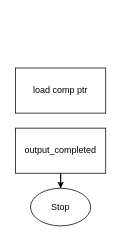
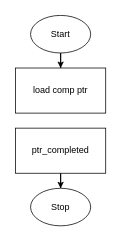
  <mxCell id="0" />
  <mxCell id="1" parent="0" />
+ <mxCell id="2" style="edgeStyle=orthogonalEdgeStyle;rounded=0;orthogonalLoop=1;jettySize=auto;html=1;entryX=0.5;entryY=0;entryDx=0;entryDy=0;" edge="1" parent="1" source="3" target="4"><mxGeometry relative="1" as="geometry" /></mxCell>
+ <mxCell id="3" value="Start" style="ellipse;whiteSpace=wrap;html=1;" vertex="1" parent="1"><mxGeometry x="40" width="80" height="50" as="geometry" y="20" /></mxCell>
  <mxCell id="4" value="load comp ptr" style="rounded=0;whiteSpace=wrap;html=1;" vertex="1" parent="1"><mxGeometry x="20" y="90" width="120" height="60" as="geometry" /></mxCell>
  <mxCell id="5" style="edgeStyle=orthogonalEdgeStyle;rounded=0;orthogonalLoop=1;jettySize=auto;html=1;" edge="1" parent="1" source="6" target="7"><mxGeometry relative="1" as="geometry" /></mxCell>
- <mxCell id="6" value="output_completed" style="rounded=0;whiteSpace=wrap;html=1;" vertex="1" parent="1"><mxGeometry x="20" y="170" width="120" height="60" as="geometry" /></mxCell>
+ <mxCell id="6" value="ptr_completed" style="rounded=0;whiteSpace=wrap;html=1;" vertex="1" parent="1"><mxGeometry x="20" y="170" width="120" height="60" as="geometry" /></mxCell>
  <mxCell id="7" value="Stop" style="ellipse;whiteSpace=wrap;html=1;" vertex="1" parent="1"><mxGeometry x="40" y="250" width="80" height="50" as="geometry" /></mxCell>
